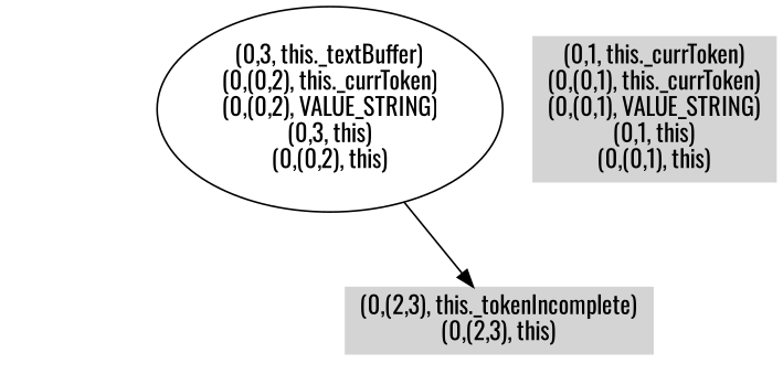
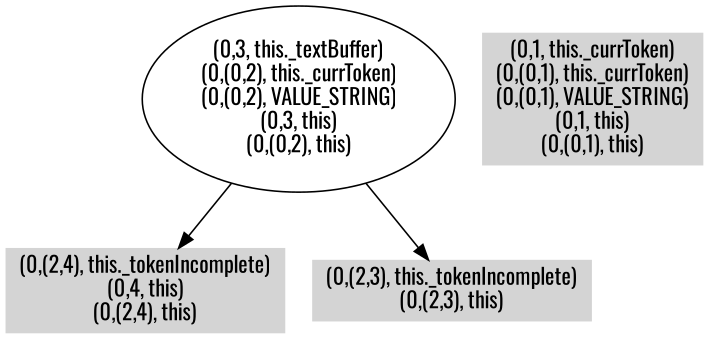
  digraph {
    fontname=Oswald
    node [color=".0 .0 .83" shape=box style=filled fontname=Oswald]
    edge [fontname=Oswald]
+   n1 [label="(0,(2,4), this._tokenIncomplete)\n(0,4, this)\n(0,(2,4), this)"]
    n2 [label="(0,(2,3), this._tokenIncomplete)\n(0,(2,3), this)"]
    n3 [label="(0,3, this._textBuffer)\n(0,(0,2), this._currToken)\n(0,(0,2), VALUE_STRING)\n(0,3, this)\n(0,(0,2), this)" color="" shape="" style=""]
    n4 [label="(0,1, this._currToken)\n(0,(0,1), this._currToken)\n(0,(0,1), VALUE_STRING)\n(0,1, this)\n(0,(0,1), this)"]
+   n3 -> n1
    n3 -> n2
  }
